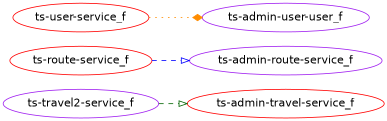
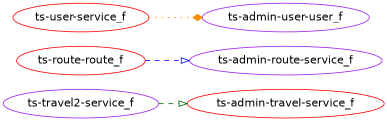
  digraph {
    fontname="DejaVu Sans"
    rankdir=LR
    node [color=red fontname="DejaVu Sans"]
    edge [arrowhead=onormal arrowtail=none fontname="DejaVu Sans" style=dashed]
    "ts-admin-travel-service_f"
    "ts-travel2-service_f" [color=purple]
-   "ts-route-service_f"
+   "ts-route-service_f" [label="ts-route-route_f"]
    "ts-admin-route-service_f" [color=purple]
    "ts-user-service_f"
    n6 [color=purple label="ts-admin-user-user_f"]
    "ts-travel2-service_f" -> "ts-admin-travel-service_f" [color=darkgreen]
    "ts-route-service_f" -> "ts-admin-route-service_f" [color=blue]
    "ts-user-service_f" -> n6 [arrowhead=diamond color=darkorange style=dotted]
  }
